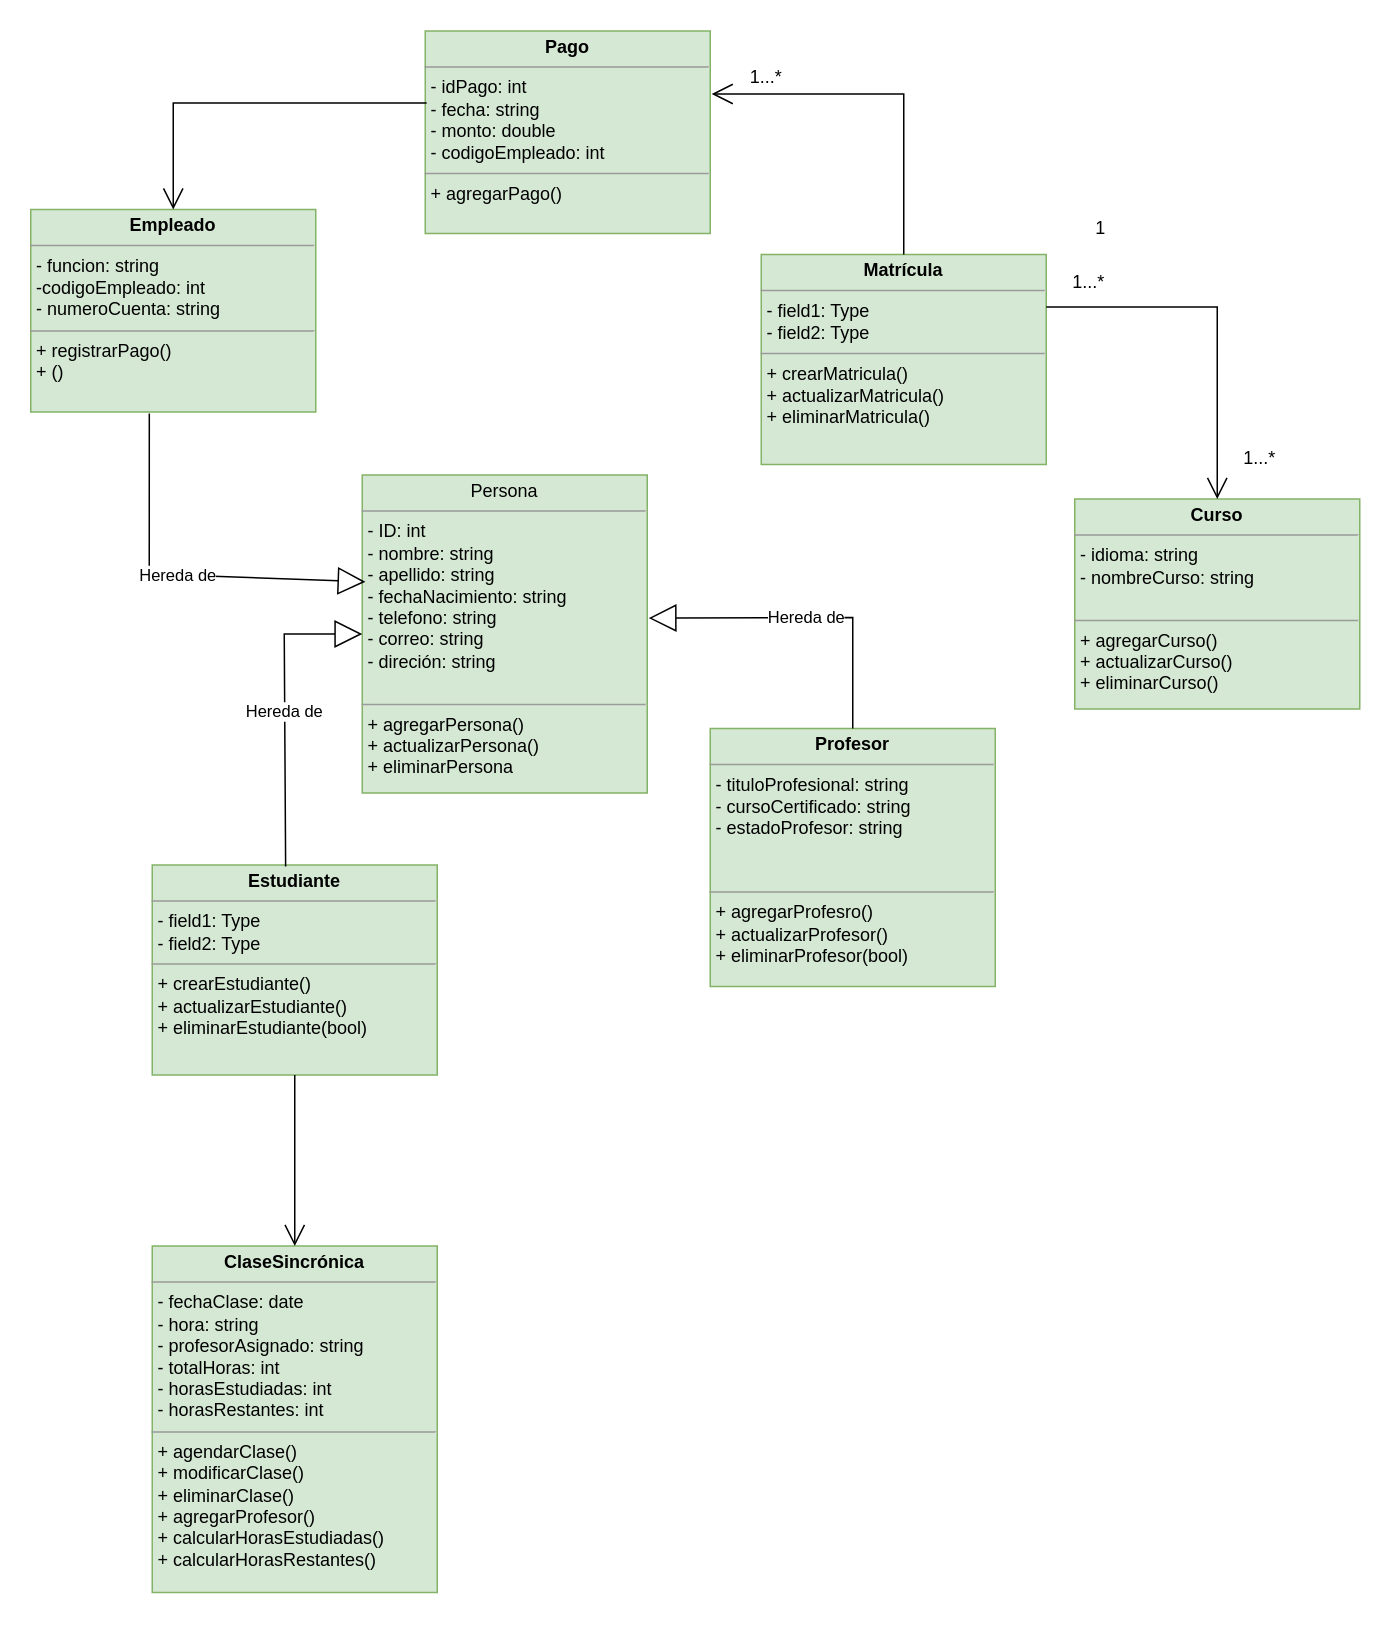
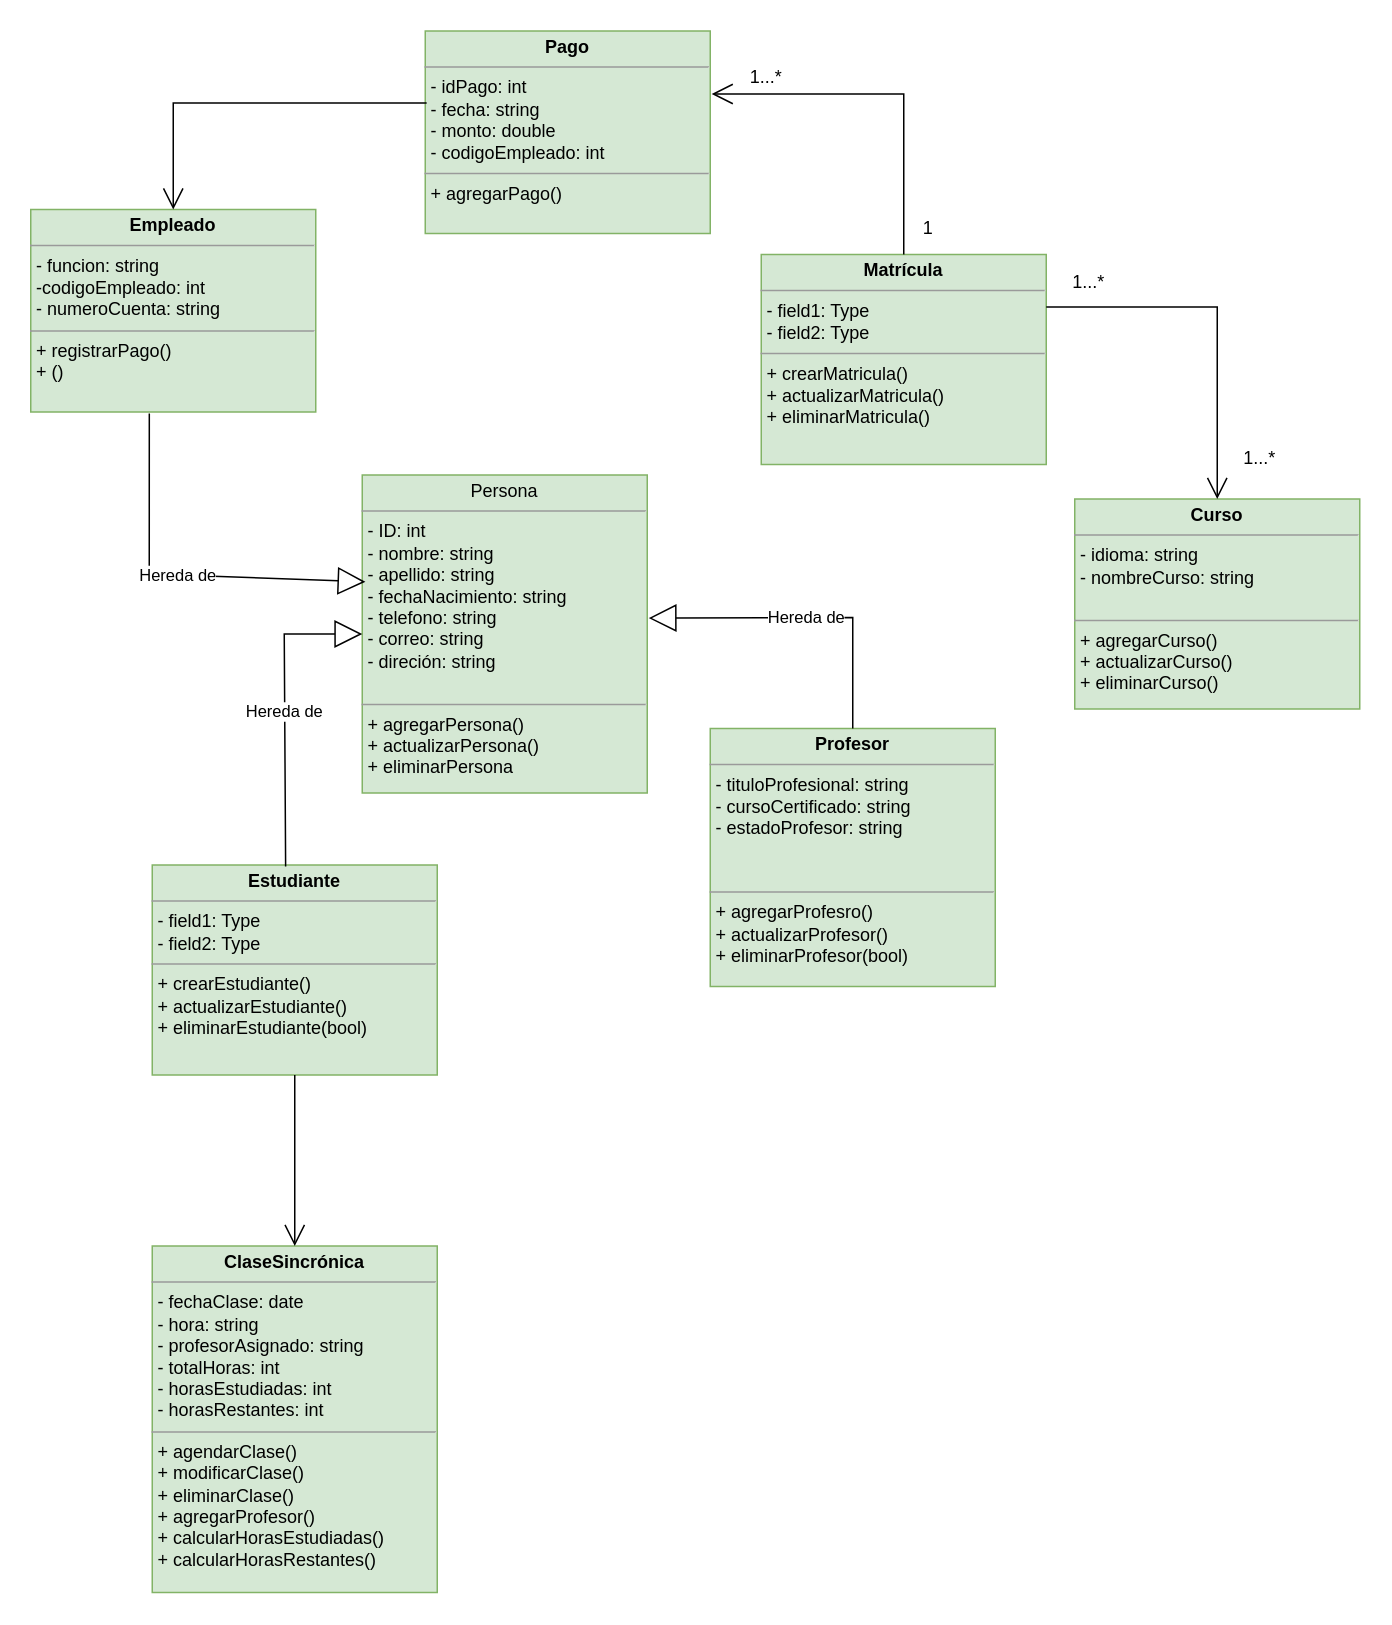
  <mxCell id="0" />
  <mxCell id="1" parent="0" />
  <mxCell id="2" value="&lt;p style=&quot;margin: 0px ; margin-top: 4px ; text-align: center&quot;&gt;&lt;b&gt;Estudiante&lt;/b&gt;&lt;/p&gt;&lt;hr size=&quot;1&quot;&gt;&lt;p style=&quot;margin: 0px ; margin-left: 4px&quot;&gt;- field1: Type&lt;br&gt;- field2: Type&lt;/p&gt;&lt;hr size=&quot;1&quot;&gt;&lt;p style=&quot;margin: 0px ; margin-left: 4px&quot;&gt;+ crearEstudiante()&lt;br&gt;+ actualizarEstudiante()&lt;/p&gt;&lt;p style=&quot;margin: 0px ; margin-left: 4px&quot;&gt;+ eliminarEstudiante(bool)&lt;/p&gt;" style="verticalAlign=top;align=left;overflow=fill;fontSize=12;fontFamily=Helvetica;html=1;fillColor=#d5e8d4;strokeColor=#82b366;" parent="1" vertex="1"><mxGeometry x="101" y="576" width="190" height="140" as="geometry" /></mxCell>
  <mxCell id="3" value="&lt;p style=&quot;margin: 0px ; margin-top: 4px ; text-align: center&quot;&gt;&lt;b&gt;Curso&lt;/b&gt;&lt;/p&gt;&lt;hr size=&quot;1&quot;&gt;&lt;p style=&quot;margin: 0px ; margin-left: 4px&quot;&gt;- idioma: string&lt;br&gt;- nombreCurso: string&lt;/p&gt;&lt;p style=&quot;margin: 0px ; margin-left: 4px&quot;&gt;&lt;br&gt;&lt;/p&gt;&lt;hr size=&quot;1&quot;&gt;&lt;p style=&quot;margin: 0px ; margin-left: 4px&quot;&gt;+ agregarCurso()&lt;br&gt;+ actualizarCurso()&lt;/p&gt;&lt;p style=&quot;margin: 0px ; margin-left: 4px&quot;&gt;+ eliminarCurso()&lt;/p&gt;" style="verticalAlign=top;align=left;overflow=fill;fontSize=12;fontFamily=Helvetica;html=1;fillColor=#d5e8d4;strokeColor=#82b366;" parent="1" vertex="1"><mxGeometry x="716" y="332" width="190" height="140" as="geometry" /></mxCell>
  <mxCell id="4" value="&lt;p style=&quot;margin: 0px ; margin-top: 4px ; text-align: center&quot;&gt;&lt;b&gt;Matrícula&lt;/b&gt;&lt;/p&gt;&lt;hr size=&quot;1&quot;&gt;&lt;p style=&quot;margin: 0px ; margin-left: 4px&quot;&gt;- field1: Type&lt;br&gt;- field2: Type&lt;/p&gt;&lt;hr size=&quot;1&quot;&gt;&lt;p style=&quot;margin: 0px ; margin-left: 4px&quot;&gt;+ crearMatricula()&lt;br&gt;+ actualizarMatricula()&lt;/p&gt;&lt;p style=&quot;margin: 0px ; margin-left: 4px&quot;&gt;+ eliminarMatricula()&lt;/p&gt;" style="verticalAlign=top;align=left;overflow=fill;fontSize=12;fontFamily=Helvetica;html=1;fillColor=#d5e8d4;strokeColor=#82b366;" parent="1" vertex="1"><mxGeometry x="507" y="169" width="190" height="140" as="geometry" /></mxCell>
  <mxCell id="5" value="&lt;p style=&quot;margin: 0px ; margin-top: 4px ; text-align: center&quot;&gt;&lt;b&gt;Profesor&lt;/b&gt;&lt;/p&gt;&lt;hr size=&quot;1&quot;&gt;&lt;p style=&quot;margin: 0px ; margin-left: 4px&quot;&gt;- tituloProfesional: string&lt;br&gt;- cursoCertificado: string&lt;/p&gt;&lt;p style=&quot;margin: 0px ; margin-left: 4px&quot;&gt;- estadoProfesor: string&lt;/p&gt;&lt;p style=&quot;margin: 0px ; margin-left: 4px&quot;&gt;&lt;br&gt;&lt;/p&gt;&lt;p style=&quot;margin: 0px ; margin-left: 4px&quot;&gt;&lt;br&gt;&lt;/p&gt;&lt;hr size=&quot;1&quot;&gt;&lt;p style=&quot;margin: 0px ; margin-left: 4px&quot;&gt;+ agregarProfesro()&lt;br&gt;&lt;/p&gt;&lt;p style=&quot;margin: 0px ; margin-left: 4px&quot;&gt;+ actualizarProfesor()&lt;/p&gt;&lt;p style=&quot;margin: 0px ; margin-left: 4px&quot;&gt;+ eliminarProfesor(bool)&lt;/p&gt;" style="verticalAlign=top;align=left;overflow=fill;fontSize=12;fontFamily=Helvetica;html=1;fillColor=#d5e8d4;strokeColor=#82b366;" parent="1" vertex="1"><mxGeometry x="473" y="485" width="190" height="172" as="geometry" /></mxCell>
  <mxCell id="6" value="&lt;p style=&quot;margin: 0px ; margin-top: 4px ; text-align: center&quot;&gt;&lt;b&gt;ClaseSincrónica&lt;/b&gt;&lt;/p&gt;&lt;hr size=&quot;1&quot;&gt;&lt;p style=&quot;margin: 0px ; margin-left: 4px&quot;&gt;- fechaClase: date&lt;br&gt;- hora: string&lt;/p&gt;&lt;p style=&quot;margin: 0px ; margin-left: 4px&quot;&gt;- profesorAsignado: string&lt;/p&gt;&lt;p style=&quot;margin: 0px ; margin-left: 4px&quot;&gt;- totalHoras: int&lt;/p&gt;&lt;p style=&quot;margin: 0px ; margin-left: 4px&quot;&gt;- horasEstudiadas: int&lt;/p&gt;&lt;p style=&quot;margin: 0px ; margin-left: 4px&quot;&gt;- horasRestantes: int&lt;/p&gt;&lt;hr size=&quot;1&quot;&gt;&lt;p style=&quot;margin: 0px ; margin-left: 4px&quot;&gt;+ agendarClase()&lt;br&gt;+ modificarClase()&lt;/p&gt;&lt;p style=&quot;margin: 0px ; margin-left: 4px&quot;&gt;+ eliminarClase()&lt;/p&gt;&lt;p style=&quot;margin: 0px ; margin-left: 4px&quot;&gt;+ agregarProfesor()&lt;/p&gt;&lt;p style=&quot;margin: 0px ; margin-left: 4px&quot;&gt;+ calcularHorasEstudiadas()&lt;/p&gt;&lt;p style=&quot;margin: 0px ; margin-left: 4px&quot;&gt;+ calcularHorasRestantes()&lt;/p&gt;" style="verticalAlign=top;align=left;overflow=fill;fontSize=12;fontFamily=Helvetica;html=1;fillColor=#d5e8d4;strokeColor=#82b366;" parent="1" vertex="1"><mxGeometry x="101" y="830" width="190" height="231" as="geometry" /></mxCell>
  <mxCell id="7" value="&lt;p style=&quot;margin: 0px ; margin-top: 4px ; text-align: center&quot;&gt;Persona&lt;/p&gt;&lt;hr size=&quot;1&quot;&gt;&lt;p style=&quot;margin: 0px ; margin-left: 4px&quot;&gt;- ID: int&lt;br&gt;- nombre: string&lt;/p&gt;&lt;p style=&quot;margin: 0px ; margin-left: 4px&quot;&gt;- apellido: string&lt;/p&gt;&lt;p style=&quot;margin: 0px ; margin-left: 4px&quot;&gt;- fechaNacimiento: string&lt;/p&gt;&lt;p style=&quot;margin: 0px ; margin-left: 4px&quot;&gt;- telefono: string&lt;/p&gt;&lt;p style=&quot;margin: 0px ; margin-left: 4px&quot;&gt;- correo: string&lt;/p&gt;&lt;p style=&quot;margin: 0px ; margin-left: 4px&quot;&gt;- direción: string&lt;/p&gt;&lt;p style=&quot;margin: 0px ; margin-left: 4px&quot;&gt;&lt;br&gt;&lt;/p&gt;&lt;hr size=&quot;1&quot;&gt;&lt;p style=&quot;margin: 0px ; margin-left: 4px&quot;&gt;+ agregarPersona()&lt;br&gt;+ actualizarPersona()&lt;/p&gt;&lt;p style=&quot;margin: 0px ; margin-left: 4px&quot;&gt;+ eliminarPersona&lt;/p&gt;" style="verticalAlign=top;align=left;overflow=fill;fontSize=12;fontFamily=Helvetica;html=1;fillColor=#d5e8d4;strokeColor=#82b366;" parent="1" vertex="1"><mxGeometry x="241" y="316" width="190" height="212" as="geometry" /></mxCell>
  <mxCell id="8" value="Hereda de" style="endArrow=block;endSize=16;endFill=0;html=1;rounded=0;exitX=0.468;exitY=0.007;exitDx=0;exitDy=0;exitPerimeter=0;entryX=0;entryY=0.5;entryDx=0;entryDy=0;" parent="1" source="2" target="7" edge="1"><mxGeometry width="160" relative="1" as="geometry"><mxPoint x="596" y="492" as="sourcePoint" /><mxPoint x="756" y="492" as="targetPoint" /><Array as="points"><mxPoint x="189" y="422" /></Array></mxGeometry></mxCell>
  <mxCell id="9" value="Hereda de" style="endArrow=block;endSize=16;endFill=0;html=1;rounded=0;exitX=0.5;exitY=0;exitDx=0;exitDy=0;entryX=1.005;entryY=0.45;entryDx=0;entryDy=0;entryPerimeter=0;" parent="1" source="5" target="7" edge="1"><mxGeometry width="160" relative="1" as="geometry"><mxPoint x="596" y="492" as="sourcePoint" /><mxPoint x="756" y="492" as="targetPoint" /><Array as="points"><mxPoint x="568" y="411" /></Array></mxGeometry></mxCell>
  <mxCell id="10" value="" style="endArrow=open;endFill=1;endSize=12;html=1;rounded=0;exitX=1;exitY=0.25;exitDx=0;exitDy=0;entryX=0.5;entryY=0;entryDx=0;entryDy=0;" parent="1" source="4" target="3" edge="1"><mxGeometry width="160" relative="1" as="geometry"><mxPoint x="596" y="492" as="sourcePoint" /><mxPoint x="898" y="315" as="targetPoint" /><Array as="points"><mxPoint x="811" y="204" /></Array></mxGeometry></mxCell>
  <mxCell id="11" value="" style="endArrow=open;endFill=1;endSize=12;html=1;rounded=0;exitX=0.5;exitY=1;exitDx=0;exitDy=0;entryX=0.5;entryY=0;entryDx=0;entryDy=0;" parent="1" source="2" target="6" edge="1"><mxGeometry width="160" relative="1" as="geometry"><mxPoint x="596" y="592" as="sourcePoint" /><mxPoint x="756" y="592" as="targetPoint" /><Array as="points" /></mxGeometry></mxCell>
  <mxCell id="12" value="1...*" style="text;html=1;align=center;verticalAlign=middle;resizable=0;points=[];autosize=1;strokeColor=none;fillColor=none;" parent="1" vertex="1"><mxGeometry x="709" y="179" width="31" height="18" as="geometry" /></mxCell>
  <mxCell id="13" value="1...*" style="text;html=1;align=center;verticalAlign=middle;resizable=0;points=[];autosize=1;strokeColor=none;fillColor=none;" parent="1" vertex="1"><mxGeometry x="823" y="296" width="31" height="18" as="geometry" /></mxCell>
  <mxCell id="14" value="&lt;p style=&quot;margin: 0px ; margin-top: 4px ; text-align: center&quot;&gt;&lt;b&gt;Empleado&lt;/b&gt;&lt;/p&gt;&lt;hr size=&quot;1&quot;&gt;&lt;p style=&quot;margin: 0px ; margin-left: 4px&quot;&gt;- funcion: string&lt;/p&gt;&lt;p style=&quot;margin: 0px ; margin-left: 4px&quot;&gt;-codigoEmpleado: int&lt;br&gt;- numeroCuenta: string&lt;/p&gt;&lt;hr size=&quot;1&quot;&gt;&lt;p style=&quot;margin: 0px ; margin-left: 4px&quot;&gt;+ registrarPago()&lt;br&gt;+ ()&lt;/p&gt;" style="verticalAlign=top;align=left;overflow=fill;fontSize=12;fontFamily=Helvetica;html=1;fillColor=#d5e8d4;strokeColor=#82b366;" parent="1" vertex="1"><mxGeometry x="20" y="139" width="190" height="135" as="geometry" /></mxCell>
  <mxCell id="15" value="&lt;p style=&quot;margin: 0px ; margin-top: 4px ; text-align: center&quot;&gt;&lt;b&gt;Pago&lt;/b&gt;&lt;/p&gt;&lt;hr size=&quot;1&quot;&gt;&lt;p style=&quot;margin: 0px ; margin-left: 4px&quot;&gt;- idPago: int&lt;/p&gt;&lt;p style=&quot;margin: 0px ; margin-left: 4px&quot;&gt;- fecha: string&lt;br&gt;- monto: double&lt;/p&gt;&lt;p style=&quot;margin: 0px ; margin-left: 4px&quot;&gt;- codigoEmpleado: int&lt;/p&gt;&lt;hr size=&quot;1&quot;&gt;&lt;p style=&quot;margin: 0px ; margin-left: 4px&quot;&gt;+ agregarPago()&lt;br&gt;&lt;br&gt;&lt;/p&gt;" style="verticalAlign=top;align=left;overflow=fill;fontSize=12;fontFamily=Helvetica;html=1;fillColor=#d5e8d4;strokeColor=#82b366;" parent="1" vertex="1"><mxGeometry x="283" y="20" width="190" height="135" as="geometry" /></mxCell>
  <mxCell id="16" value="Hereda de" style="endArrow=block;endSize=16;endFill=0;html=1;rounded=0;exitX=0.416;exitY=1.007;exitDx=0;exitDy=0;exitPerimeter=0;entryX=0.011;entryY=0.336;entryDx=0;entryDy=0;entryPerimeter=0;" parent="1" source="14" target="7" edge="1"><mxGeometry width="160" relative="1" as="geometry"><mxPoint x="596" y="292" as="sourcePoint" /><mxPoint x="756" y="292" as="targetPoint" /><Array as="points"><mxPoint x="99" y="382" /></Array></mxGeometry></mxCell>
  <mxCell id="17" value="" style="endArrow=open;endFill=1;endSize=12;html=1;rounded=0;entryX=1.005;entryY=0.311;entryDx=0;entryDy=0;entryPerimeter=0;exitX=0.5;exitY=0;exitDx=0;exitDy=0;" parent="1" source="4" target="15" edge="1"><mxGeometry width="160" relative="1" as="geometry"><mxPoint x="708" y="108" as="sourcePoint" /><mxPoint x="756" y="392" as="targetPoint" /><Array as="points"><mxPoint x="602" y="62" /></Array></mxGeometry></mxCell>
  <mxCell id="18" value="" style="endArrow=open;endFill=1;endSize=12;html=1;rounded=0;exitX=0.005;exitY=0.356;exitDx=0;exitDy=0;exitPerimeter=0;entryX=0.5;entryY=0;entryDx=0;entryDy=0;" parent="1" source="15" target="14" edge="1"><mxGeometry width="160" relative="1" as="geometry"><mxPoint x="131" y="-50.99" as="sourcePoint" /><mxPoint x="256" y="162" as="targetPoint" /><Array as="points"><mxPoint x="115" y="68" /></Array></mxGeometry></mxCell>
- <mxCell id="19" value="1" style="text;html=1;align=center;verticalAlign=middle;resizable=0;points=[];autosize=1;strokeColor=none;fillColor=none;" parent="1" vertex="1"><mxGeometry x="724" y="143" width="17" height="18" as="geometry" /></mxCell>
+ <mxCell id="19" value="1" style="text;html=1;align=center;verticalAlign=middle;resizable=0;points=[];autosize=1;strokeColor=none;fillColor=none;" parent="1" vertex="1"><mxGeometry x="609" y="143" width="17" height="18" as="geometry" /></mxCell>
  <mxCell id="20" value="1...*" style="text;html=1;align=center;verticalAlign=middle;resizable=0;points=[];autosize=1;strokeColor=none;fillColor=none;" parent="1" vertex="1"><mxGeometry x="494" y="42" width="31" height="18" as="geometry" /></mxCell>
